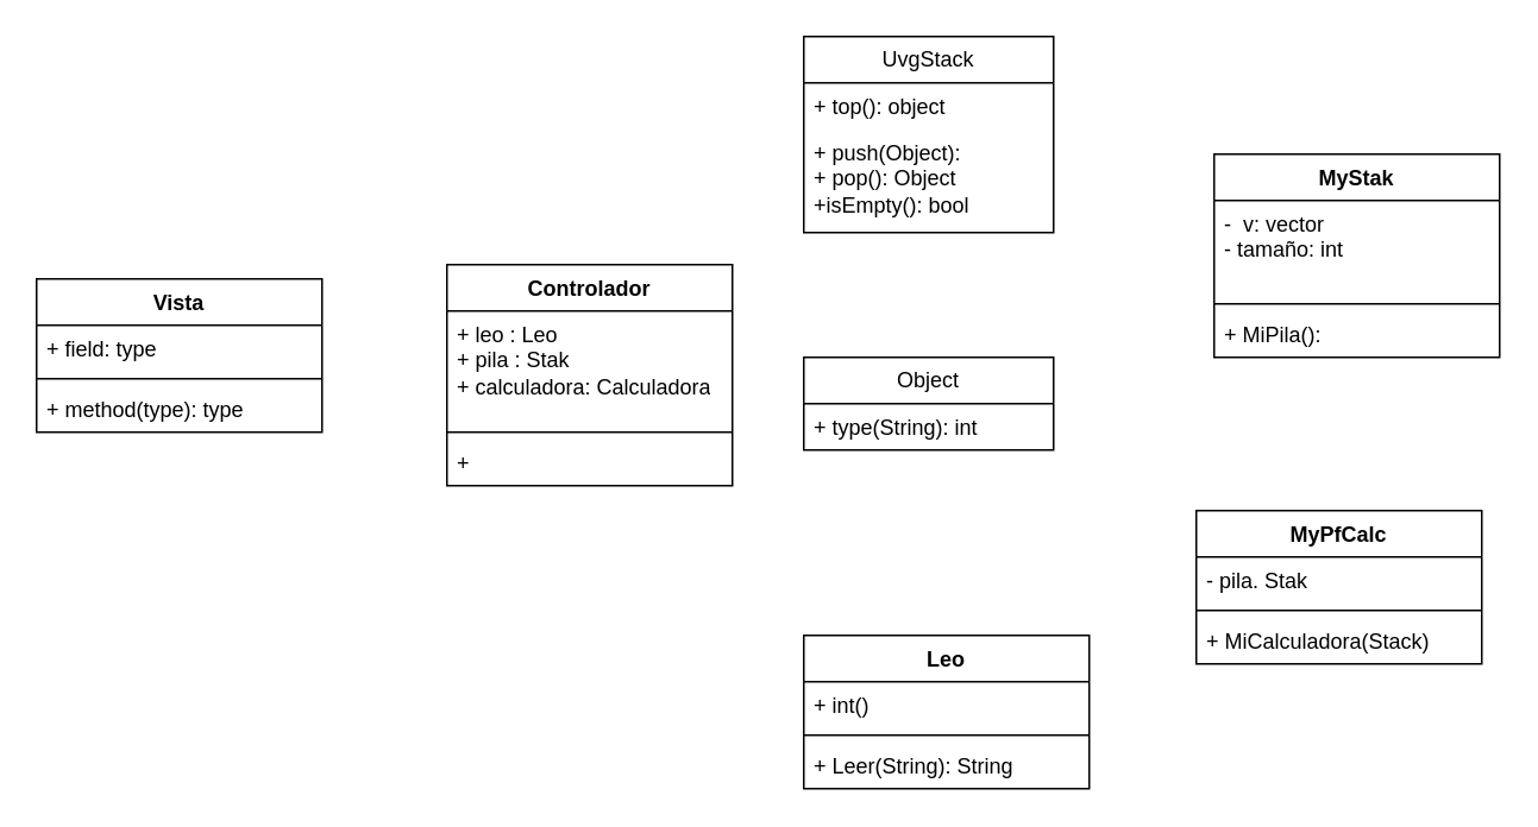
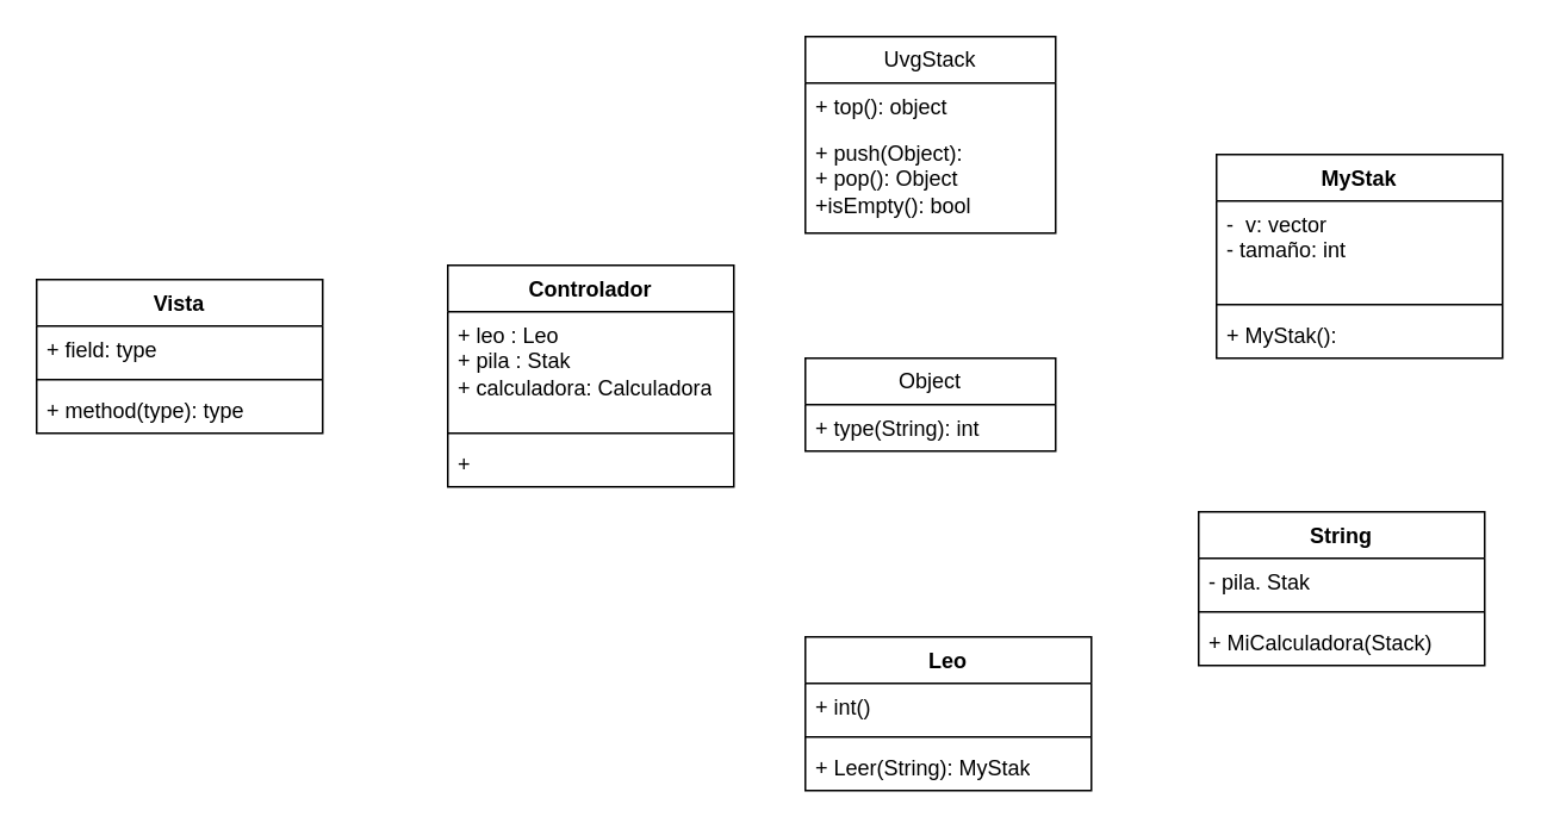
  <mxCell id="0" />
  <mxCell id="1" parent="0" />
  <mxCell id="2" value="MyStak" style="swimlane;fontStyle=1;align=center;verticalAlign=top;childLayout=stackLayout;horizontal=1;startSize=26;horizontalStack=0;resizeParent=1;resizeParentMax=0;resizeLast=0;collapsible=1;marginBottom=0;whiteSpace=wrap;html=1;" vertex="1" parent="1"><mxGeometry x="680" y="86" width="160" height="114" as="geometry" /></mxCell>
  <mxCell id="3" value="-&amp;nbsp; v: vector&lt;br&gt;- tamaño: int" style="text;strokeColor=none;fillColor=none;align=left;verticalAlign=top;spacingLeft=4;spacingRight=4;overflow=hidden;rotatable=0;points=[[0,0.5],[1,0.5]];portConstraint=eastwest;whiteSpace=wrap;html=1;" vertex="1" parent="2"><mxGeometry y="26" width="160" height="54" as="geometry" /></mxCell>
  <mxCell id="4" value="" style="line;strokeWidth=1;fillColor=none;align=left;verticalAlign=middle;spacingTop=-1;spacingLeft=3;spacingRight=3;rotatable=0;labelPosition=right;points=[];portConstraint=eastwest;strokeColor=inherit;" vertex="1" parent="2"><mxGeometry y="80" width="160" height="8" as="geometry" /></mxCell>
- <mxCell id="5" value="+ MiPila():&amp;nbsp;" style="text;strokeColor=none;fillColor=none;align=left;verticalAlign=top;spacingLeft=4;spacingRight=4;overflow=hidden;rotatable=0;points=[[0,0.5],[1,0.5]];portConstraint=eastwest;whiteSpace=wrap;html=1;" vertex="1" parent="2"><mxGeometry y="88" width="160" height="26" as="geometry" /></mxCell>
+ <mxCell id="5" value="+ MyStak():&amp;nbsp;" style="text;strokeColor=none;fillColor=none;align=left;verticalAlign=top;spacingLeft=4;spacingRight=4;overflow=hidden;rotatable=0;points=[[0,0.5],[1,0.5]];portConstraint=eastwest;whiteSpace=wrap;html=1;" vertex="1" parent="2"><mxGeometry y="88" width="160" height="26" as="geometry" /></mxCell>
  <mxCell id="6" value="UvgStack" style="swimlane;fontStyle=0;childLayout=stackLayout;horizontal=1;startSize=26;fillColor=none;horizontalStack=0;resizeParent=1;resizeParentMax=0;resizeLast=0;collapsible=1;marginBottom=0;whiteSpace=wrap;html=1;" vertex="1" parent="1"><mxGeometry x="450" y="20" width="140" height="110" as="geometry" /></mxCell>
  <mxCell id="7" value="+ top(): object" style="text;strokeColor=none;fillColor=none;align=left;verticalAlign=top;spacingLeft=4;spacingRight=4;overflow=hidden;rotatable=0;points=[[0,0.5],[1,0.5]];portConstraint=eastwest;whiteSpace=wrap;html=1;" vertex="1" parent="6"><mxGeometry y="26" width="140" height="26" as="geometry" /></mxCell>
  <mxCell id="8" value="+ push(Object):&lt;br&gt;+ pop(): Object&lt;br&gt;+isEmpty(): bool" style="text;strokeColor=none;fillColor=none;align=left;verticalAlign=top;spacingLeft=4;spacingRight=4;overflow=hidden;rotatable=0;points=[[0,0.5],[1,0.5]];portConstraint=eastwest;whiteSpace=wrap;html=1;" vertex="1" parent="6"><mxGeometry y="52" width="140" height="58" as="geometry" /></mxCell>
  <mxCell id="9" value="Object" style="swimlane;fontStyle=0;childLayout=stackLayout;horizontal=1;startSize=26;fillColor=none;horizontalStack=0;resizeParent=1;resizeParentMax=0;resizeLast=0;collapsible=1;marginBottom=0;whiteSpace=wrap;html=1;" vertex="1" parent="1"><mxGeometry x="450" y="200" width="140" height="52" as="geometry" /></mxCell>
  <mxCell id="10" value="+ type(String): int" style="text;strokeColor=none;fillColor=none;align=left;verticalAlign=top;spacingLeft=4;spacingRight=4;overflow=hidden;rotatable=0;points=[[0,0.5],[1,0.5]];portConstraint=eastwest;whiteSpace=wrap;html=1;" vertex="1" parent="9"><mxGeometry y="26" width="140" height="26" as="geometry" /></mxCell>
- <mxCell id="11" value="MyPfCalc" style="swimlane;fontStyle=1;align=center;verticalAlign=top;childLayout=stackLayout;horizontal=1;startSize=26;horizontalStack=0;resizeParent=1;resizeParentMax=0;resizeLast=0;collapsible=1;marginBottom=0;whiteSpace=wrap;html=1;" vertex="1" parent="1"><mxGeometry x="670" y="286" width="160" height="86" as="geometry" /></mxCell>
+ <mxCell id="11" value="String" style="swimlane;fontStyle=1;align=center;verticalAlign=top;childLayout=stackLayout;horizontal=1;startSize=26;horizontalStack=0;resizeParent=1;resizeParentMax=0;resizeLast=0;collapsible=1;marginBottom=0;whiteSpace=wrap;html=1;" vertex="1" parent="1"><mxGeometry x="670" y="286" width="160" height="86" as="geometry" /></mxCell>
  <mxCell id="12" value="- pila. Stak" style="text;strokeColor=none;fillColor=none;align=left;verticalAlign=top;spacingLeft=4;spacingRight=4;overflow=hidden;rotatable=0;points=[[0,0.5],[1,0.5]];portConstraint=eastwest;whiteSpace=wrap;html=1;" vertex="1" parent="11"><mxGeometry y="26" width="160" height="26" as="geometry" /></mxCell>
  <mxCell id="13" value="" style="line;strokeWidth=1;fillColor=none;align=left;verticalAlign=middle;spacingTop=-1;spacingLeft=3;spacingRight=3;rotatable=0;labelPosition=right;points=[];portConstraint=eastwest;strokeColor=inherit;" vertex="1" parent="11"><mxGeometry y="52" width="160" height="8" as="geometry" /></mxCell>
  <mxCell id="14" value="+ MiCalculadora(Stack)" style="text;strokeColor=none;fillColor=none;align=left;verticalAlign=top;spacingLeft=4;spacingRight=4;overflow=hidden;rotatable=0;points=[[0,0.5],[1,0.5]];portConstraint=eastwest;whiteSpace=wrap;html=1;" vertex="1" parent="11"><mxGeometry y="60" width="160" height="26" as="geometry" /></mxCell>
  <mxCell id="15" value="Leo" style="swimlane;fontStyle=1;align=center;verticalAlign=top;childLayout=stackLayout;horizontal=1;startSize=26;horizontalStack=0;resizeParent=1;resizeParentMax=0;resizeLast=0;collapsible=1;marginBottom=0;whiteSpace=wrap;html=1;" vertex="1" parent="1"><mxGeometry x="450" y="356" width="160" height="86" as="geometry" /></mxCell>
  <mxCell id="16" value="+ int()" style="text;strokeColor=none;fillColor=none;align=left;verticalAlign=top;spacingLeft=4;spacingRight=4;overflow=hidden;rotatable=0;points=[[0,0.5],[1,0.5]];portConstraint=eastwest;whiteSpace=wrap;html=1;" vertex="1" parent="15"><mxGeometry y="26" width="160" height="26" as="geometry" /></mxCell>
  <mxCell id="17" value="" style="line;strokeWidth=1;fillColor=none;align=left;verticalAlign=middle;spacingTop=-1;spacingLeft=3;spacingRight=3;rotatable=0;labelPosition=right;points=[];portConstraint=eastwest;strokeColor=inherit;" vertex="1" parent="15"><mxGeometry y="52" width="160" height="8" as="geometry" /></mxCell>
- <mxCell id="18" value="+ Leer(String): String" style="text;strokeColor=none;fillColor=none;align=left;verticalAlign=top;spacingLeft=4;spacingRight=4;overflow=hidden;rotatable=0;points=[[0,0.5],[1,0.5]];portConstraint=eastwest;whiteSpace=wrap;html=1;" vertex="1" parent="15"><mxGeometry y="60" width="160" height="26" as="geometry" /></mxCell>
+ <mxCell id="18" value="+ Leer(String): MyStak" style="text;strokeColor=none;fillColor=none;align=left;verticalAlign=top;spacingLeft=4;spacingRight=4;overflow=hidden;rotatable=0;points=[[0,0.5],[1,0.5]];portConstraint=eastwest;whiteSpace=wrap;html=1;" vertex="1" parent="15"><mxGeometry y="60" width="160" height="26" as="geometry" /></mxCell>
  <mxCell id="19" value="Controlador" style="swimlane;fontStyle=1;align=center;verticalAlign=top;childLayout=stackLayout;horizontal=1;startSize=26;horizontalStack=0;resizeParent=1;resizeParentMax=0;resizeLast=0;collapsible=1;marginBottom=0;whiteSpace=wrap;html=1;" vertex="1" parent="1"><mxGeometry x="250" y="148" width="160" height="124" as="geometry" /></mxCell>
  <mxCell id="20" value="+ leo : Leo&lt;br&gt;+ pila : Stak&lt;br&gt;+ calculadora: Calculadora&lt;br&gt;" style="text;strokeColor=none;fillColor=none;align=left;verticalAlign=top;spacingLeft=4;spacingRight=4;overflow=hidden;rotatable=0;points=[[0,0.5],[1,0.5]];portConstraint=eastwest;whiteSpace=wrap;html=1;" vertex="1" parent="19"><mxGeometry y="26" width="160" height="64" as="geometry" /></mxCell>
  <mxCell id="21" value="" style="line;strokeWidth=1;fillColor=none;align=left;verticalAlign=middle;spacingTop=-1;spacingLeft=3;spacingRight=3;rotatable=0;labelPosition=right;points=[];portConstraint=eastwest;strokeColor=inherit;" vertex="1" parent="19"><mxGeometry y="90" width="160" height="8" as="geometry" /></mxCell>
  <mxCell id="22" value="+&amp;nbsp;" style="text;strokeColor=none;fillColor=none;align=left;verticalAlign=top;spacingLeft=4;spacingRight=4;overflow=hidden;rotatable=0;points=[[0,0.5],[1,0.5]];portConstraint=eastwest;whiteSpace=wrap;html=1;" vertex="1" parent="19"><mxGeometry y="98" width="160" height="26" as="geometry" /></mxCell>
  <mxCell id="23" value="Vista" style="swimlane;fontStyle=1;align=center;verticalAlign=top;childLayout=stackLayout;horizontal=1;startSize=26;horizontalStack=0;resizeParent=1;resizeParentMax=0;resizeLast=0;collapsible=1;marginBottom=0;whiteSpace=wrap;html=1;" vertex="1" parent="1"><mxGeometry x="20" y="156" width="160" height="86" as="geometry" /></mxCell>
  <mxCell id="24" value="+ field: type" style="text;strokeColor=none;fillColor=none;align=left;verticalAlign=top;spacingLeft=4;spacingRight=4;overflow=hidden;rotatable=0;points=[[0,0.5],[1,0.5]];portConstraint=eastwest;whiteSpace=wrap;html=1;" vertex="1" parent="23"><mxGeometry y="26" width="160" height="26" as="geometry" /></mxCell>
  <mxCell id="25" value="" style="line;strokeWidth=1;fillColor=none;align=left;verticalAlign=middle;spacingTop=-1;spacingLeft=3;spacingRight=3;rotatable=0;labelPosition=right;points=[];portConstraint=eastwest;strokeColor=inherit;" vertex="1" parent="23"><mxGeometry y="52" width="160" height="8" as="geometry" /></mxCell>
  <mxCell id="26" value="+ method(type): type" style="text;strokeColor=none;fillColor=none;align=left;verticalAlign=top;spacingLeft=4;spacingRight=4;overflow=hidden;rotatable=0;points=[[0,0.5],[1,0.5]];portConstraint=eastwest;whiteSpace=wrap;html=1;" vertex="1" parent="23"><mxGeometry y="60" width="160" height="26" as="geometry" /></mxCell>
